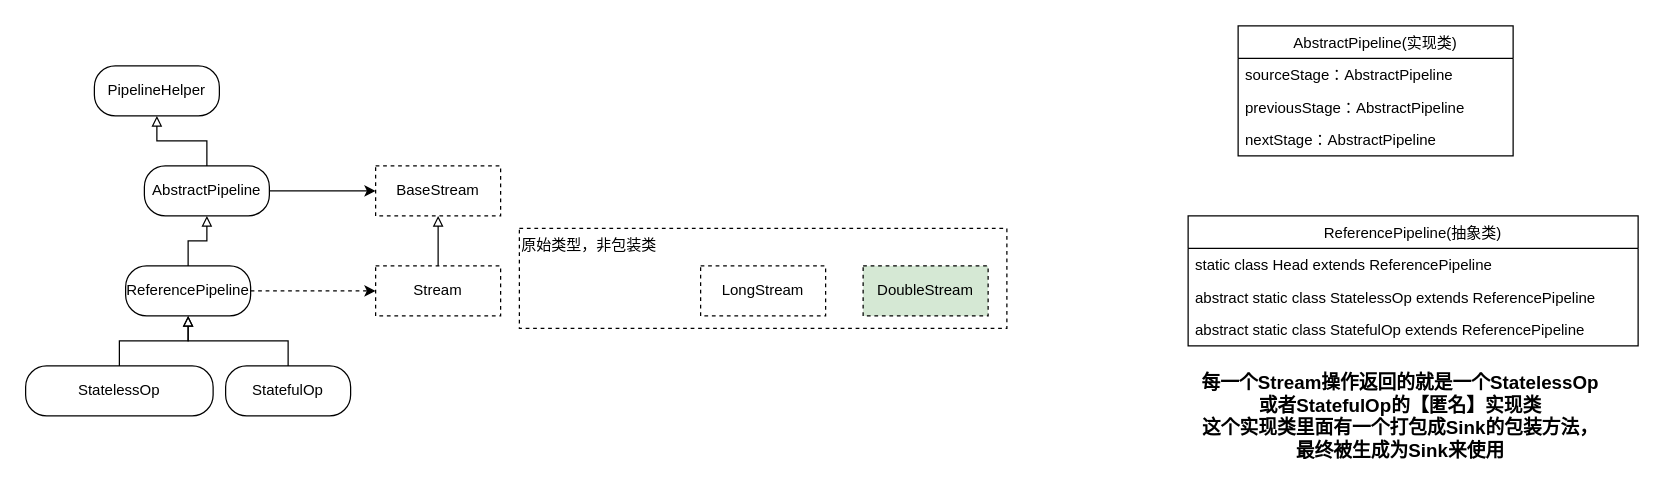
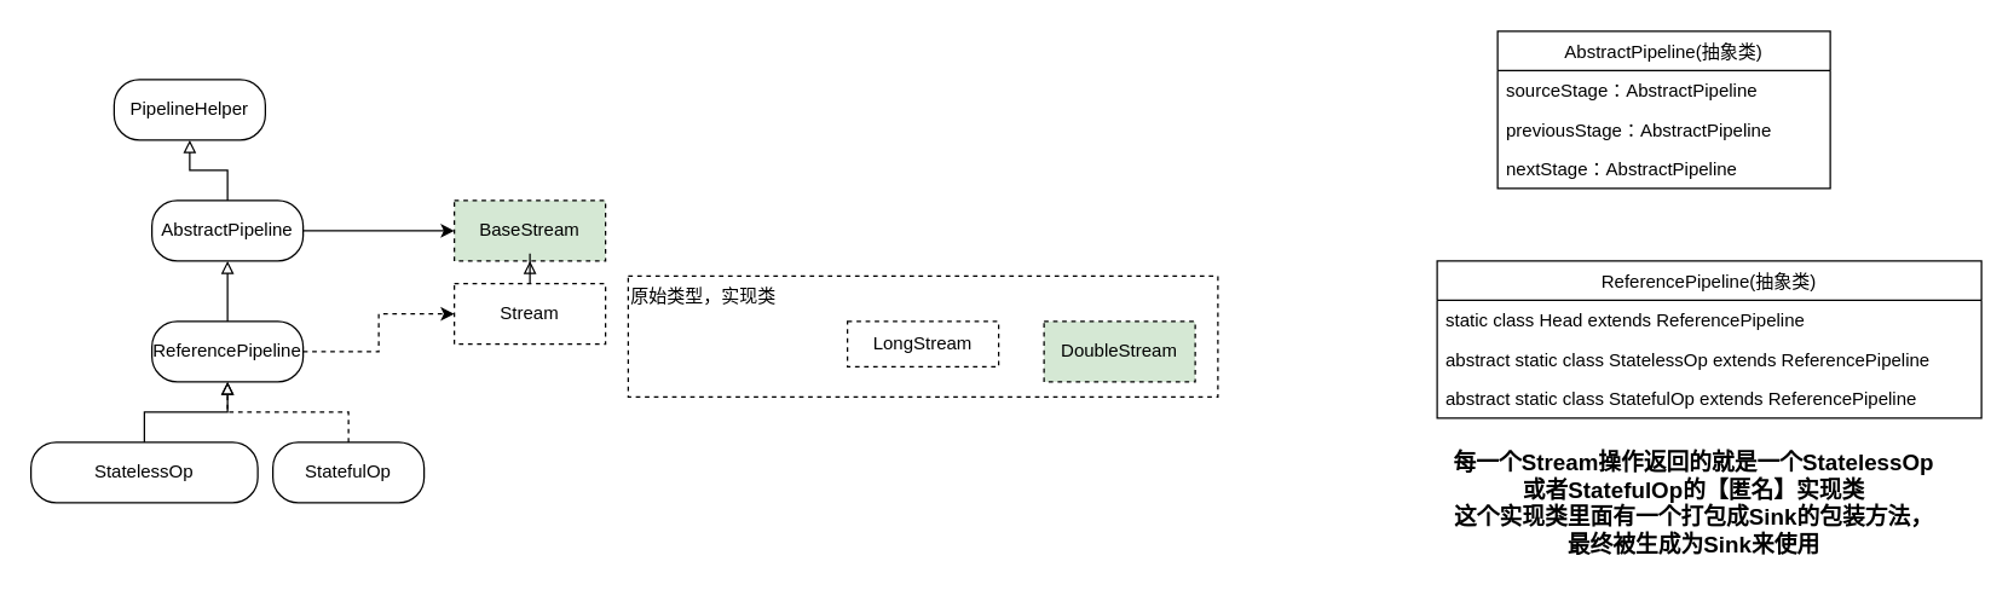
  <mxCell id="0" />
  <mxCell id="1" parent="0" />
- <mxCell id="2" value="原始类型，非包装类" style="rounded=0;whiteSpace=wrap;html=1;fillColor=none;dashed=1;align=left;verticalAlign=top;" parent="1" vertex="1"><mxGeometry x="415" y="182" width="390" height="80" as="geometry" /></mxCell>
- <mxCell id="3" value="BaseStream" style="rounded=0;whiteSpace=wrap;html=1;dashed=1;" parent="1" vertex="1"><mxGeometry x="300" y="132" width="100" height="40" as="geometry" /></mxCell>
+ <mxCell id="2" value="原始类型，实现类" style="rounded=0;whiteSpace=wrap;html=1;fillColor=none;dashed=1;align=left;verticalAlign=top;" parent="1" vertex="1"><mxGeometry x="415" y="182" width="390" height="80" as="geometry" /></mxCell>
+ <mxCell id="3" value="BaseStream" style="rounded=0;whiteSpace=wrap;html=1;dashed=1;fillColor=#d5e8d4;" parent="1" vertex="1"><mxGeometry x="300" y="132" width="100" height="40" as="geometry" /></mxCell>
  <mxCell id="4" value="" style="edgeStyle=orthogonalEdgeStyle;rounded=0;orthogonalLoop=1;jettySize=auto;html=1;endArrow=block;endFill=0;" parent="1" source="5" target="3" edge="1"><mxGeometry relative="1" as="geometry" /></mxCell>
- <mxCell id="5" value="Stream" style="rounded=0;whiteSpace=wrap;html=1;dashed=1;" parent="1" vertex="1"><mxGeometry x="300" y="212" width="100" height="40" as="geometry" /></mxCell>
- <mxCell id="6" value="LongStream" style="rounded=0;whiteSpace=wrap;html=1;dashed=1;" parent="1" vertex="1"><mxGeometry x="560" y="212" width="100" height="40" as="geometry" /></mxCell>
+ <mxCell id="5" value="Stream" style="rounded=0;whiteSpace=wrap;html=1;dashed=1;" parent="1" vertex="1"><mxGeometry x="300" y="187" width="100" height="40" as="geometry" /></mxCell>
+ <mxCell id="6" value="LongStream" style="rounded=0;whiteSpace=wrap;html=1;dashed=1;" parent="1" vertex="1"><mxGeometry x="560" y="212" width="100" height="30" as="geometry" /></mxCell>
  <mxCell id="7" value="DoubleStream" style="rounded=0;whiteSpace=wrap;html=1;dashed=1;fillColor=#d5e8d4;" parent="1" vertex="1"><mxGeometry x="690" y="212" width="100" height="40" as="geometry" /></mxCell>
  <mxCell id="8" value="PipelineHelper" style="rounded=1;whiteSpace=wrap;html=1;fontFamily=Helvetica;fontSize=12;fontColor=#000000;align=center;strokeColor=#000000;fillColor=#ffffff;arcSize=42;" parent="1" vertex="1"><mxGeometry x="75" y="52" width="100" height="40" as="geometry" /></mxCell>
  <mxCell id="9" value="" style="edgeStyle=orthogonalEdgeStyle;rounded=0;orthogonalLoop=1;jettySize=auto;html=1;endArrow=block;endFill=0;" parent="1" source="11" target="8" edge="1"><mxGeometry relative="1" as="geometry" /></mxCell>
  <mxCell id="10" value="" style="edgeStyle=orthogonalEdgeStyle;rounded=0;orthogonalLoop=1;jettySize=auto;html=1;dashed=0;" parent="1" source="11" target="3" edge="1"><mxGeometry relative="1" as="geometry" /></mxCell>
- <mxCell id="11" value="AbstractPipeline" style="rounded=1;whiteSpace=wrap;html=1;fontFamily=Helvetica;fontSize=12;fontColor=#000000;align=center;strokeColor=#000000;fillColor=#ffffff;arcSize=42;" parent="1" vertex="1"><mxGeometry x="115" y="132" width="100" height="40" as="geometry" /></mxCell>
- <mxCell id="12" value="AbstractPipeline(实现类)" style="swimlane;fontStyle=0;childLayout=stackLayout;horizontal=1;startSize=26;fillColor=none;horizontalStack=0;resizeParent=1;resizeParentMax=0;resizeLast=0;collapsible=1;marginBottom=0;" parent="1" vertex="1"><mxGeometry x="990" y="20" width="220" height="104" as="geometry" /></mxCell>
+ <mxCell id="11" value="AbstractPipeline" style="rounded=1;whiteSpace=wrap;html=1;fontFamily=Helvetica;fontSize=12;fontColor=#000000;align=center;strokeColor=#000000;fillColor=#ffffff;arcSize=42;" parent="1" vertex="1"><mxGeometry x="100" y="132" width="100" height="40" as="geometry" /></mxCell>
+ <mxCell id="12" value="AbstractPipeline(抽象类)" style="swimlane;fontStyle=0;childLayout=stackLayout;horizontal=1;startSize=26;fillColor=none;horizontalStack=0;resizeParent=1;resizeParentMax=0;resizeLast=0;collapsible=1;marginBottom=0;" parent="1" vertex="1"><mxGeometry x="990" y="20" width="220" height="104" as="geometry" /></mxCell>
  <mxCell id="13" value="sourceStage：AbstractPipeline" style="text;strokeColor=none;fillColor=none;align=left;verticalAlign=top;spacingLeft=4;spacingRight=4;overflow=hidden;rotatable=0;points=[[0,0.5],[1,0.5]];portConstraint=eastwest;" parent="12" vertex="1"><mxGeometry y="26" width="220" height="26" as="geometry" /></mxCell>
  <mxCell id="14" value="previousStage：AbstractPipeline" style="text;strokeColor=none;fillColor=none;align=left;verticalAlign=top;spacingLeft=4;spacingRight=4;overflow=hidden;rotatable=0;points=[[0,0.5],[1,0.5]];portConstraint=eastwest;" parent="12" vertex="1"><mxGeometry y="52" width="220" height="26" as="geometry" /></mxCell>
  <mxCell id="15" value="nextStage：AbstractPipeline" style="text;strokeColor=none;fillColor=none;align=left;verticalAlign=top;spacingLeft=4;spacingRight=4;overflow=hidden;rotatable=0;points=[[0,0.5],[1,0.5]];portConstraint=eastwest;" parent="12" vertex="1"><mxGeometry y="78" width="220" height="26" as="geometry" /></mxCell>
  <mxCell id="16" value="" style="edgeStyle=orthogonalEdgeStyle;rounded=0;orthogonalLoop=1;jettySize=auto;html=1;endFill=0;endArrow=block;" parent="1" source="18" target="11" edge="1"><mxGeometry relative="1" as="geometry" /></mxCell>
  <mxCell id="17" value="" style="edgeStyle=orthogonalEdgeStyle;rounded=0;orthogonalLoop=1;jettySize=auto;html=1;dashed=1;" parent="1" source="18" target="5" edge="1"><mxGeometry relative="1" as="geometry" /></mxCell>
  <mxCell id="18" value="ReferencePipeline" style="rounded=1;whiteSpace=wrap;html=1;fontFamily=Helvetica;fontSize=12;fontColor=#000000;align=center;strokeColor=#000000;fillColor=#ffffff;arcSize=42;" parent="1" vertex="1"><mxGeometry x="100" y="212" width="100" height="40" as="geometry" /></mxCell>
  <mxCell id="19" value="" style="edgeStyle=orthogonalEdgeStyle;rounded=0;orthogonalLoop=1;jettySize=auto;html=1;endFill=0;endArrow=block;" parent="1" source="20" target="18" edge="1"><mxGeometry relative="1" as="geometry" /></mxCell>
  <mxCell id="20" value="StatelessOp" style="rounded=1;whiteSpace=wrap;html=1;fontFamily=Helvetica;fontSize=12;fontColor=#000000;align=center;strokeColor=#000000;fillColor=#ffffff;arcSize=42;" parent="1" vertex="1"><mxGeometry x="20" y="292" width="150" height="40" as="geometry" /></mxCell>
- <mxCell id="21" style="edgeStyle=orthogonalEdgeStyle;rounded=0;orthogonalLoop=1;jettySize=auto;html=1;entryX=0.5;entryY=1;entryDx=0;entryDy=0;endFill=0;endArrow=block;" parent="1" source="22" target="18" edge="1"><mxGeometry relative="1" as="geometry" /></mxCell>
+ <mxCell id="21" style="edgeStyle=orthogonalEdgeStyle;rounded=0;orthogonalLoop=1;jettySize=auto;html=1;entryX=0.5;entryY=1;entryDx=0;entryDy=0;endFill=0;endArrow=block;dashed=1;" parent="1" source="22" target="18" edge="1"><mxGeometry relative="1" as="geometry" /></mxCell>
  <mxCell id="22" value="StatefulOp" style="rounded=1;whiteSpace=wrap;html=1;fontFamily=Helvetica;fontSize=12;fontColor=#000000;align=center;strokeColor=#000000;fillColor=#ffffff;arcSize=42;" parent="1" vertex="1"><mxGeometry x="180" y="292" width="100" height="40" as="geometry" /></mxCell>
  <mxCell id="23" value="ReferencePipeline(抽象类)" style="swimlane;fontStyle=0;childLayout=stackLayout;horizontal=1;startSize=26;fillColor=none;horizontalStack=0;resizeParent=1;resizeParentMax=0;resizeLast=0;collapsible=1;marginBottom=0;" parent="1" vertex="1"><mxGeometry x="950" y="172" width="360" height="104" as="geometry" /></mxCell>
  <mxCell id="24" value="static class Head extends ReferencePipeline" style="text;strokeColor=none;fillColor=none;align=left;verticalAlign=top;spacingLeft=4;spacingRight=4;overflow=hidden;rotatable=0;points=[[0,0.5],[1,0.5]];portConstraint=eastwest;" parent="23" vertex="1"><mxGeometry y="26" width="360" height="26" as="geometry" /></mxCell>
  <mxCell id="25" value="abstract static class StatelessOp extends ReferencePipeline" style="text;strokeColor=none;fillColor=none;align=left;verticalAlign=top;spacingLeft=4;spacingRight=4;overflow=hidden;rotatable=0;points=[[0,0.5],[1,0.5]];portConstraint=eastwest;" parent="23" vertex="1"><mxGeometry y="52" width="360" height="26" as="geometry" /></mxCell>
  <mxCell id="26" value="abstract static class StatefulOp extends ReferencePipeline" style="text;strokeColor=none;fillColor=none;align=left;verticalAlign=top;spacingLeft=4;spacingRight=4;overflow=hidden;rotatable=0;points=[[0,0.5],[1,0.5]];portConstraint=eastwest;" parent="23" vertex="1"><mxGeometry y="78" width="360" height="26" as="geometry" /></mxCell>
  <mxCell id="27" value="&lt;b&gt;&lt;font style=&quot;font-size: 15px&quot;&gt;每一个Stream操作返回的就是一个StatelessOp或者StatefulOp的【匿名】实现类&lt;br&gt;这个实现类里面有一个打包成Sink的包装方法，最终被生成为Sink来使用&lt;br&gt;&lt;/font&gt;&lt;/b&gt;" style="text;html=1;strokeColor=none;fillColor=none;align=center;verticalAlign=middle;whiteSpace=wrap;rounded=0;" parent="1" vertex="1"><mxGeometry x="960" y="292" width="320" height="80" as="geometry" /></mxCell>
